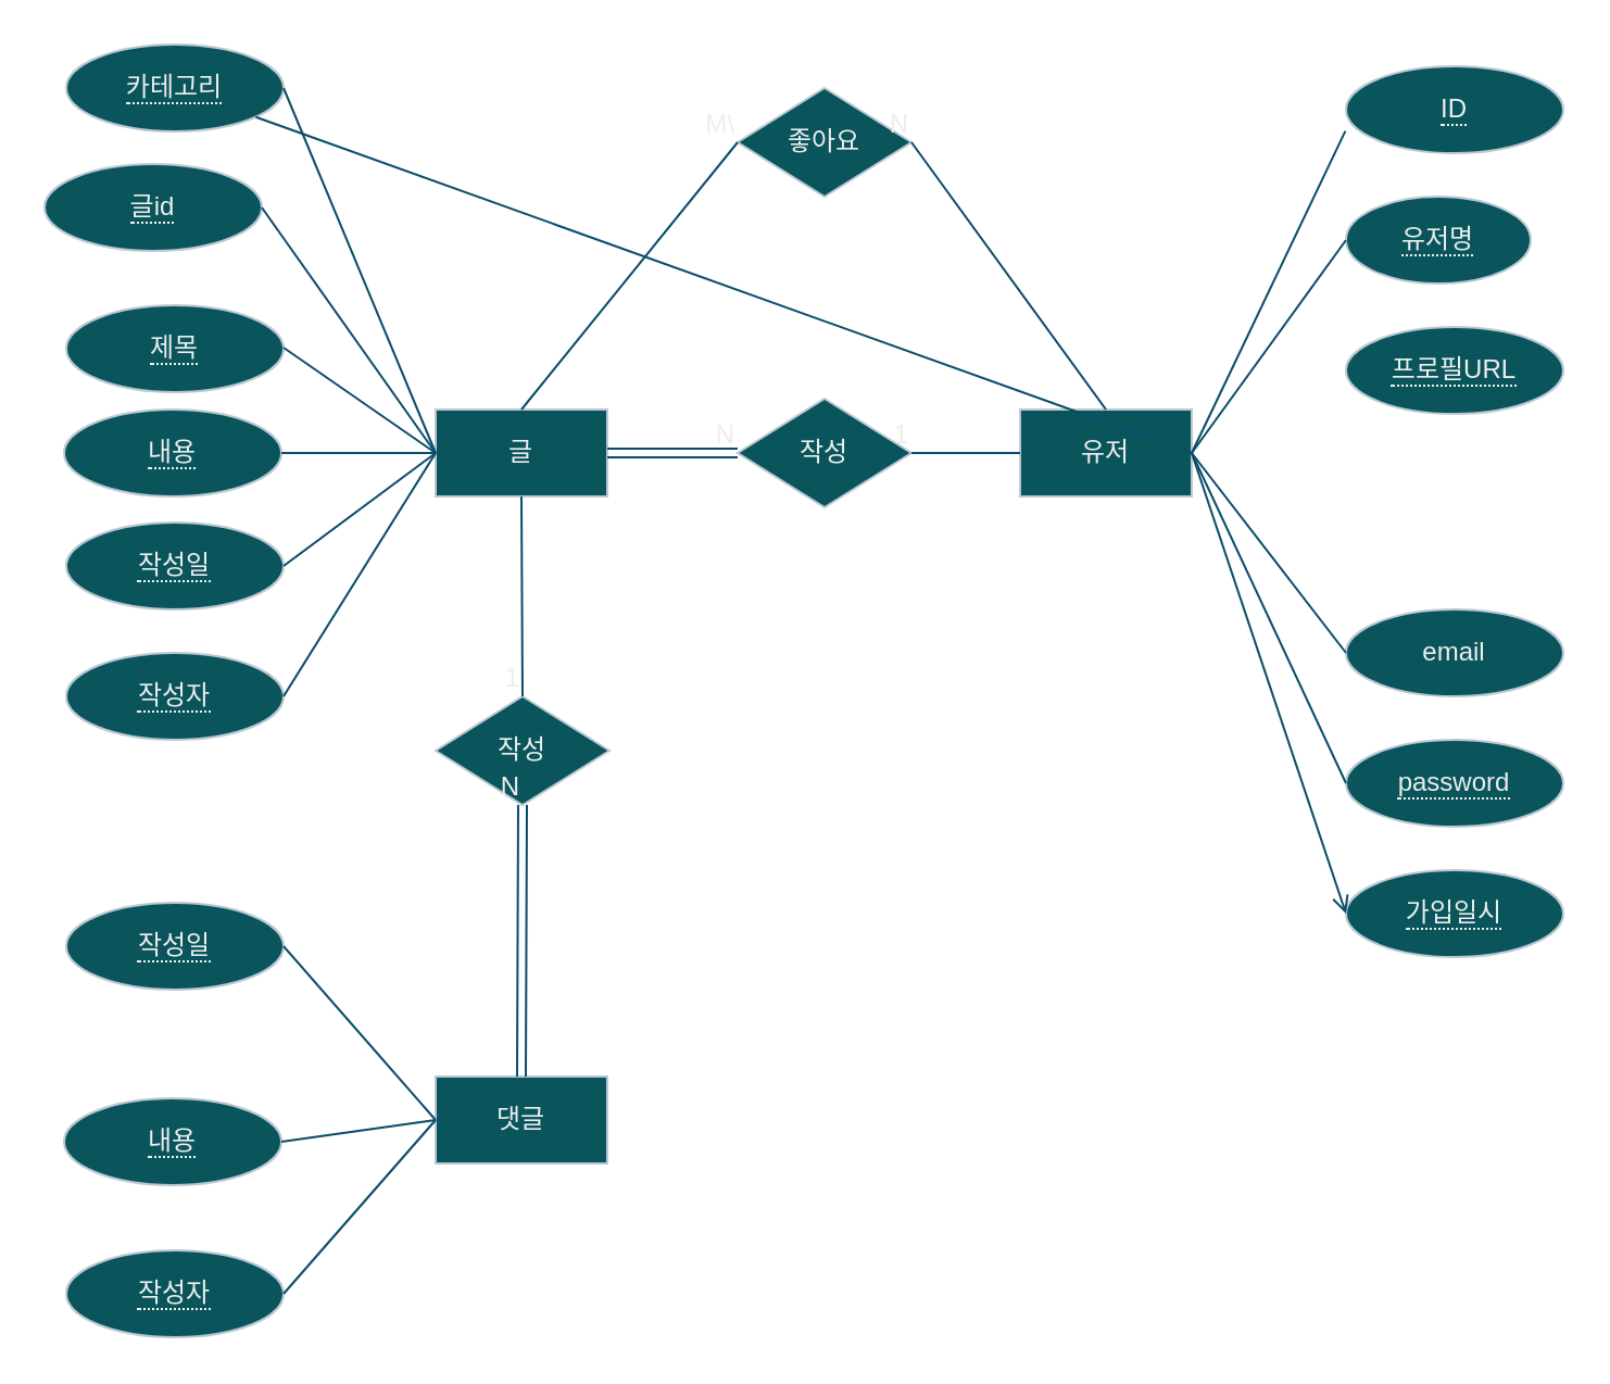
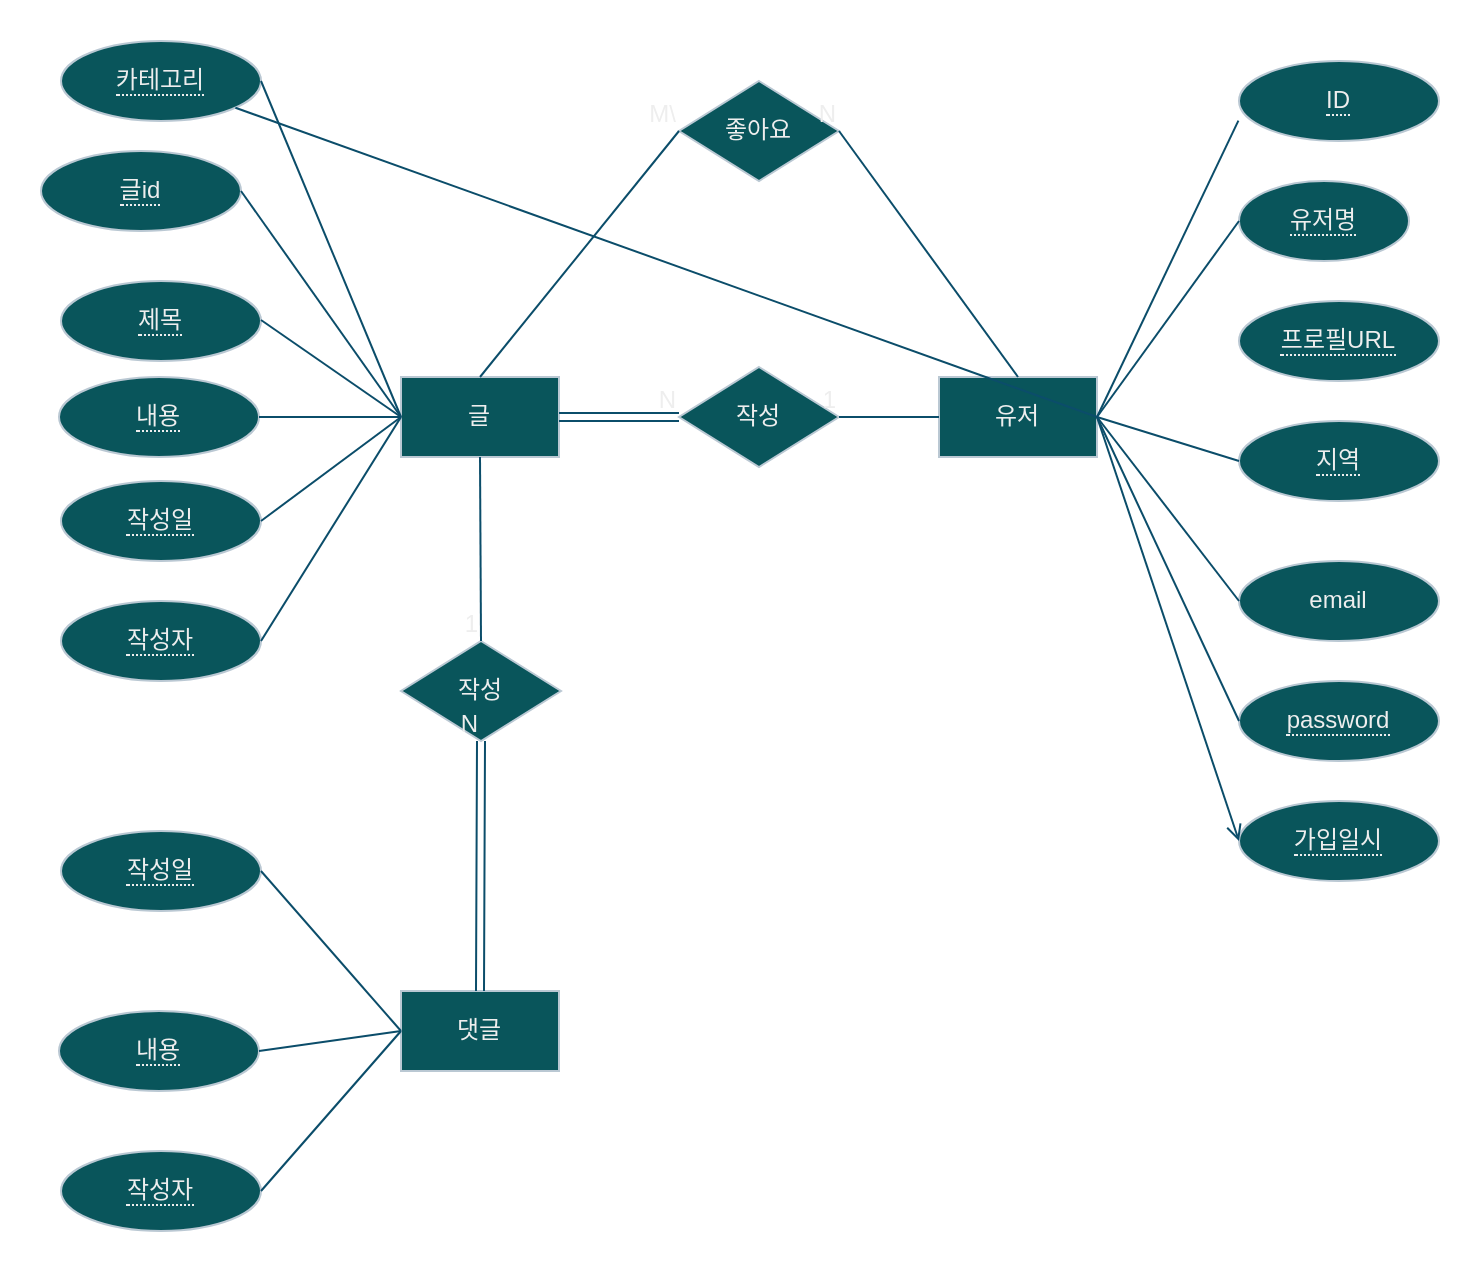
  <mxCell id="0" />
  <mxCell id="1" parent="0" />
  <mxCell id="2" value="&lt;span style=&quot;border-bottom: 1px dotted&quot;&gt;제목&lt;br&gt;&lt;/span&gt;" style="ellipse;whiteSpace=wrap;html=1;align=center;labelBackgroundColor=none;fillColor=#09555B;strokeColor=#BAC8D3;fontColor=#EEEEEE;" vertex="1" parent="1"><mxGeometry x="30" y="140" width="100" height="40" as="geometry" /></mxCell>
  <mxCell id="3" value="&lt;span style=&quot;border-bottom: 1px dotted&quot;&gt;내용&lt;/span&gt;" style="ellipse;whiteSpace=wrap;html=1;align=center;labelBackgroundColor=none;fillColor=#09555B;strokeColor=#BAC8D3;fontColor=#EEEEEE;" vertex="1" parent="1"><mxGeometry x="29" y="188" width="100" height="40" as="geometry" /></mxCell>
  <mxCell id="4" value="&lt;span style=&quot;border-bottom: 1px dotted&quot;&gt;작성일&lt;/span&gt;" style="ellipse;whiteSpace=wrap;html=1;align=center;labelBackgroundColor=none;fillColor=#09555B;strokeColor=#BAC8D3;fontColor=#EEEEEE;" vertex="1" parent="1"><mxGeometry x="30" y="240" width="100" height="40" as="geometry" /></mxCell>
  <mxCell id="5" value="&lt;span style=&quot;border-bottom: 1px dotted&quot;&gt;작성자&lt;/span&gt;" style="ellipse;whiteSpace=wrap;html=1;align=center;labelBackgroundColor=none;fillColor=#09555B;strokeColor=#BAC8D3;fontColor=#EEEEEE;" vertex="1" parent="1"><mxGeometry x="30" y="300" width="100" height="40" as="geometry" /></mxCell>
  <mxCell id="6" value="글" style="whiteSpace=wrap;html=1;align=center;labelBackgroundColor=none;fillColor=#09555B;strokeColor=#BAC8D3;fontColor=#EEEEEE;" vertex="1" parent="1"><mxGeometry x="200" y="188" width="79" height="40" as="geometry" /></mxCell>
  <mxCell id="7" value="" style="endArrow=none;html=1;rounded=0;entryX=0;entryY=0.5;entryDx=0;entryDy=0;labelBackgroundColor=none;fontColor=default;strokeColor=#0B4D6A;" edge="1" parent="1" target="6"><mxGeometry relative="1" as="geometry"><mxPoint x="130" y="159.5" as="sourcePoint" /><mxPoint x="290" y="159.5" as="targetPoint" /></mxGeometry></mxCell>
  <mxCell id="8" value="" style="endArrow=none;html=1;rounded=0;exitX=1;exitY=0.5;exitDx=0;exitDy=0;entryX=0;entryY=0.5;entryDx=0;entryDy=0;labelBackgroundColor=none;fontColor=default;strokeColor=#0B4D6A;" edge="1" parent="1" source="3" target="6"><mxGeometry relative="1" as="geometry"><mxPoint x="130" y="310" as="sourcePoint" /><mxPoint x="210" y="280" as="targetPoint" /></mxGeometry></mxCell>
  <mxCell id="9" value="" style="endArrow=none;html=1;rounded=0;exitX=1;exitY=0.5;exitDx=0;exitDy=0;entryX=0;entryY=0.5;entryDx=0;entryDy=0;labelBackgroundColor=none;fontColor=default;strokeColor=#0B4D6A;" edge="1" parent="1" source="4" target="6"><mxGeometry relative="1" as="geometry"><mxPoint x="140" y="260" as="sourcePoint" /><mxPoint x="210" y="290" as="targetPoint" /></mxGeometry></mxCell>
  <mxCell id="10" value="" style="endArrow=none;html=1;rounded=0;exitX=1;exitY=0.5;exitDx=0;exitDy=0;entryX=0;entryY=0.5;entryDx=0;entryDy=0;labelBackgroundColor=none;fontColor=default;strokeColor=#0B4D6A;" edge="1" parent="1" target="6"><mxGeometry relative="1" as="geometry"><mxPoint x="130" y="320" as="sourcePoint" /><mxPoint x="200" y="350" as="targetPoint" /></mxGeometry></mxCell>
  <mxCell id="11" value="&lt;span style=&quot;border-bottom: 1px dotted&quot;&gt;글id&lt;br&gt;&lt;/span&gt;" style="ellipse;whiteSpace=wrap;html=1;align=center;labelBackgroundColor=none;fillColor=#09555B;strokeColor=#BAC8D3;fontColor=#EEEEEE;" vertex="1" parent="1"><mxGeometry x="20" y="75" width="100" height="40" as="geometry" /></mxCell>
  <mxCell id="12" value="" style="endArrow=none;html=1;rounded=0;exitX=1;exitY=0.5;exitDx=0;exitDy=0;entryX=0;entryY=0.5;entryDx=0;entryDy=0;labelBackgroundColor=none;fontColor=default;strokeColor=#0B4D6A;" edge="1" parent="1" source="11" target="6"><mxGeometry relative="1" as="geometry"><mxPoint x="140" y="169.5" as="sourcePoint" /><mxPoint x="210" y="180" as="targetPoint" /></mxGeometry></mxCell>
  <mxCell id="13" value="&lt;span style=&quot;border-bottom: 1px dotted&quot;&gt;카테고리&lt;br&gt;&lt;/span&gt;" style="ellipse;whiteSpace=wrap;html=1;align=center;labelBackgroundColor=none;fillColor=#09555B;strokeColor=#BAC8D3;fontColor=#EEEEEE;" vertex="1" parent="1"><mxGeometry x="30" y="20" width="100" height="40" as="geometry" /></mxCell>
  <mxCell id="14" value="" style="endArrow=none;html=1;rounded=0;exitX=1;exitY=0.5;exitDx=0;exitDy=0;entryX=0;entryY=0.5;entryDx=0;entryDy=0;labelBackgroundColor=none;fontColor=default;strokeColor=#0B4D6A;" edge="1" parent="1" source="13" target="6"><mxGeometry relative="1" as="geometry"><mxPoint x="140" y="100" as="sourcePoint" /><mxPoint x="219" y="170" as="targetPoint" /></mxGeometry></mxCell>
  <mxCell id="15" value="유저" style="whiteSpace=wrap;html=1;align=center;labelBackgroundColor=none;fillColor=#09555B;strokeColor=#BAC8D3;fontColor=#EEEEEE;" vertex="1" parent="1"><mxGeometry x="469" y="188" width="79" height="40" as="geometry" /></mxCell>
  <mxCell id="16" value="&lt;span style=&quot;border-bottom: 1px dotted&quot;&gt;ID&lt;br&gt;&lt;/span&gt;" style="ellipse;whiteSpace=wrap;html=1;align=center;labelBackgroundColor=none;fillColor=#09555B;strokeColor=#BAC8D3;fontColor=#EEEEEE;" vertex="1" parent="1"><mxGeometry x="619" y="30" width="100" height="40" as="geometry" /></mxCell>
  <mxCell id="17" value="&lt;span style=&quot;border-bottom: 1px dotted&quot;&gt;유저명&lt;br&gt;&lt;/span&gt;" style="ellipse;whiteSpace=wrap;html=1;align=center;labelBackgroundColor=none;fillColor=#09555B;strokeColor=#BAC8D3;fontColor=#EEEEEE;" vertex="1" parent="1"><mxGeometry x="619" y="90" width="85" height="40" as="geometry" /></mxCell>
  <mxCell id="18" value="&lt;span style=&quot;border-bottom: 1px dotted&quot;&gt;프로필URL&lt;br&gt;&lt;/span&gt;" style="ellipse;whiteSpace=wrap;html=1;align=center;labelBackgroundColor=none;fillColor=#09555B;strokeColor=#BAC8D3;fontColor=#EEEEEE;" vertex="1" parent="1"><mxGeometry x="619" y="150" width="100" height="40" as="geometry" /></mxCell>
+ <mxCell id="19" value="&lt;span style=&quot;border-bottom: 1px dotted&quot;&gt;지역&lt;br&gt;&lt;/span&gt;" style="ellipse;whiteSpace=wrap;html=1;align=center;labelBackgroundColor=none;fillColor=#09555B;strokeColor=#BAC8D3;fontColor=#EEEEEE;" vertex="1" parent="1"><mxGeometry x="619" y="210" width="100" height="40" as="geometry" /></mxCell>
  <mxCell id="20" value="email" style="ellipse;whiteSpace=wrap;html=1;align=center;labelBackgroundColor=none;fillColor=#09555B;strokeColor=#BAC8D3;fontColor=#EEEEEE;" vertex="1" parent="1"><mxGeometry x="619" y="280" width="100" height="40" as="geometry" /></mxCell>
  <mxCell id="21" value="&lt;span style=&quot;border-bottom: 1px dotted&quot;&gt;password&lt;br&gt;&lt;/span&gt;" style="ellipse;whiteSpace=wrap;html=1;align=center;labelBackgroundColor=none;fillColor=#09555B;strokeColor=#BAC8D3;fontColor=#EEEEEE;" vertex="1" parent="1"><mxGeometry x="619" y="340" width="100" height="40" as="geometry" /></mxCell>
  <mxCell id="22" value="&lt;span style=&quot;border-bottom: 1px dotted&quot;&gt;가입일시&lt;br&gt;&lt;/span&gt;" style="ellipse;whiteSpace=wrap;html=1;align=center;labelBackgroundColor=none;fillColor=#09555B;strokeColor=#BAC8D3;fontColor=#EEEEEE;" vertex="1" parent="1"><mxGeometry x="619" y="400" width="100" height="40" as="geometry" /></mxCell>
  <mxCell id="23" value="" style="endArrow=none;html=1;rounded=0;entryX=-0.003;entryY=0.746;entryDx=0;entryDy=0;entryPerimeter=0;exitX=1;exitY=0.5;exitDx=0;exitDy=0;labelBackgroundColor=none;fontColor=default;strokeColor=#0B4D6A;" edge="1" parent="1" source="15" target="16"><mxGeometry width="50" height="50" relative="1" as="geometry"><mxPoint x="419" y="370" as="sourcePoint" /><mxPoint x="469" y="320" as="targetPoint" /></mxGeometry></mxCell>
  <mxCell id="24" value="" style="endArrow=none;html=1;rounded=0;entryX=0;entryY=0.5;entryDx=0;entryDy=0;exitX=1;exitY=0.5;exitDx=0;exitDy=0;labelBackgroundColor=none;fontColor=default;strokeColor=#0B4D6A;" edge="1" parent="1" source="15" target="17"><mxGeometry width="50" height="50" relative="1" as="geometry"><mxPoint x="539" y="288" as="sourcePoint" /><mxPoint x="610" y="140" as="targetPoint" /></mxGeometry></mxCell>
  <mxCell id="25" value="" style="endArrow=none;html=1;rounded=0;exitX=1;exitY=0.5;exitDx=0;exitDy=0;labelBackgroundColor=none;fontColor=default;strokeColor=#0B4D6A;" edge="1" parent="1" source="15" target="13"><mxGeometry width="50" height="50" relative="1" as="geometry"><mxPoint x="558" y="218" as="sourcePoint" /><mxPoint x="629" y="120" as="targetPoint" /></mxGeometry></mxCell>
  <mxCell id="26" value="" style="endArrow=none;html=1;rounded=0;entryX=0;entryY=0.5;entryDx=0;entryDy=0;exitX=1;exitY=0.5;exitDx=0;exitDy=0;labelBackgroundColor=none;fontColor=default;strokeColor=#0B4D6A;" edge="1" parent="1" source="15" target="20"><mxGeometry width="50" height="50" relative="1" as="geometry"><mxPoint x="569" y="218" as="sourcePoint" /><mxPoint x="640" y="180" as="targetPoint" /></mxGeometry></mxCell>
  <mxCell id="27" value="" style="endArrow=none;html=1;rounded=0;entryX=0;entryY=0.5;entryDx=0;entryDy=0;exitX=1;exitY=0.5;exitDx=0;exitDy=0;labelBackgroundColor=none;fontColor=default;strokeColor=#0B4D6A;" edge="1" parent="1" source="15" target="21"><mxGeometry width="50" height="50" relative="1" as="geometry"><mxPoint x="568" y="228" as="sourcePoint" /><mxPoint x="639" y="190" as="targetPoint" /></mxGeometry></mxCell>
  <mxCell id="28" value="" style="endArrow=open;html=1;rounded=0;entryX=0;entryY=0.5;entryDx=0;entryDy=0;exitX=1;exitY=0.5;exitDx=0;exitDy=0;labelBackgroundColor=none;fontColor=default;strokeColor=#0B4D6A;" edge="1" parent="1" source="15" target="22"><mxGeometry width="50" height="50" relative="1" as="geometry"><mxPoint x="578" y="238" as="sourcePoint" /><mxPoint x="649" y="200" as="targetPoint" /></mxGeometry></mxCell>
+ <mxCell id="29" value="" style="endArrow=none;html=1;rounded=0;entryX=0;entryY=0.5;entryDx=0;entryDy=0;exitX=1;exitY=0.5;exitDx=0;exitDy=0;labelBackgroundColor=none;fontColor=default;strokeColor=#0B4D6A;" edge="1" parent="1" source="15" target="19"><mxGeometry width="50" height="50" relative="1" as="geometry"><mxPoint x="558" y="218" as="sourcePoint" /><mxPoint x="629" y="180" as="targetPoint" /></mxGeometry></mxCell>
  <mxCell id="30" value="댓글" style="whiteSpace=wrap;html=1;align=center;labelBackgroundColor=none;fillColor=#09555B;strokeColor=#BAC8D3;fontColor=#EEEEEE;" vertex="1" parent="1"><mxGeometry x="200" y="495" width="79" height="40" as="geometry" /></mxCell>
  <mxCell id="31" value="&lt;span style=&quot;border-bottom: 1px dotted&quot;&gt;내용&lt;/span&gt;" style="ellipse;whiteSpace=wrap;html=1;align=center;labelBackgroundColor=none;fillColor=#09555B;strokeColor=#BAC8D3;fontColor=#EEEEEE;" vertex="1" parent="1"><mxGeometry x="29" y="505" width="100" height="40" as="geometry" /></mxCell>
  <mxCell id="32" value="&lt;span style=&quot;border-bottom: 1px dotted&quot;&gt;작성자&lt;/span&gt;" style="ellipse;whiteSpace=wrap;html=1;align=center;labelBackgroundColor=none;fillColor=#09555B;strokeColor=#BAC8D3;fontColor=#EEEEEE;" vertex="1" parent="1"><mxGeometry x="30" y="575" width="100" height="40" as="geometry" /></mxCell>
  <mxCell id="33" value="&lt;span style=&quot;border-bottom: 1px dotted&quot;&gt;작성일&lt;/span&gt;" style="ellipse;whiteSpace=wrap;html=1;align=center;labelBackgroundColor=none;fillColor=#09555B;strokeColor=#BAC8D3;fontColor=#EEEEEE;" vertex="1" parent="1"><mxGeometry x="30" y="415" width="100" height="40" as="geometry" /></mxCell>
  <mxCell id="34" value="" style="endArrow=none;html=1;rounded=0;exitX=1;exitY=0.5;exitDx=0;exitDy=0;entryX=0;entryY=0.5;entryDx=0;entryDy=0;labelBackgroundColor=none;fontColor=default;strokeColor=#0B4D6A;" edge="1" parent="1" source="31" target="30"><mxGeometry relative="1" as="geometry"><mxPoint x="159" y="667" as="sourcePoint" /><mxPoint x="229" y="555" as="targetPoint" /></mxGeometry></mxCell>
  <mxCell id="35" value="" style="endArrow=none;html=1;rounded=0;exitX=1;exitY=0.5;exitDx=0;exitDy=0;entryX=0;entryY=0.5;entryDx=0;entryDy=0;labelBackgroundColor=none;fontColor=default;strokeColor=#0B4D6A;" edge="1" parent="1" source="33" target="30"><mxGeometry relative="1" as="geometry"><mxPoint x="169" y="677" as="sourcePoint" /><mxPoint x="239" y="565" as="targetPoint" /></mxGeometry></mxCell>
  <mxCell id="36" value="" style="endArrow=none;html=1;rounded=0;exitX=1;exitY=0.5;exitDx=0;exitDy=0;entryX=0;entryY=0.5;entryDx=0;entryDy=0;labelBackgroundColor=none;fontColor=default;strokeColor=#0B4D6A;" edge="1" parent="1" source="32" target="30"><mxGeometry relative="1" as="geometry"><mxPoint x="179" y="687" as="sourcePoint" /><mxPoint x="249" y="575" as="targetPoint" /></mxGeometry></mxCell>
  <mxCell id="37" value="작성" style="rhombus;whiteSpace=wrap;html=1;labelBackgroundColor=none;fillColor=#09555B;strokeColor=#BAC8D3;fontColor=#EEEEEE;" vertex="1" parent="1"><mxGeometry x="339" y="183" width="80" height="50" as="geometry" /></mxCell>
  <mxCell id="38" value="작성" style="rhombus;whiteSpace=wrap;html=1;labelBackgroundColor=none;fillColor=#09555B;strokeColor=#BAC8D3;fontColor=#EEEEEE;" vertex="1" parent="1"><mxGeometry x="200" y="320" width="80" height="50" as="geometry" /></mxCell>
  <mxCell id="39" value="" style="endArrow=none;html=1;rounded=0;exitX=0;exitY=0.5;exitDx=0;exitDy=0;entryX=1;entryY=0.5;entryDx=0;entryDy=0;labelBackgroundColor=none;fontColor=default;strokeColor=#0B4D6A;" edge="1" parent="1" source="15" target="37"><mxGeometry relative="1" as="geometry"><mxPoint x="243" y="290" as="sourcePoint" /><mxPoint x="403" y="290" as="targetPoint" /></mxGeometry></mxCell>
  <mxCell id="40" value="1" style="resizable=0;html=1;whiteSpace=wrap;align=right;verticalAlign=bottom;labelBackgroundColor=none;fillColor=#09555B;strokeColor=#BAC8D3;fontColor=#EEEEEE;" connectable="0" vertex="1" parent="39"><mxGeometry x="1" relative="1" as="geometry" /></mxCell>
  <mxCell id="41" value="" style="shape=link;html=1;rounded=0;exitX=1;exitY=0.5;exitDx=0;exitDy=0;entryX=0;entryY=0.5;entryDx=0;entryDy=0;labelBackgroundColor=none;fontColor=default;strokeColor=#0B4D6A;" edge="1" parent="1" source="6" target="37"><mxGeometry relative="1" as="geometry"><mxPoint x="129" y="630" as="sourcePoint" /><mxPoint x="289" y="630" as="targetPoint" /></mxGeometry></mxCell>
  <mxCell id="42" value="N" style="resizable=0;html=1;whiteSpace=wrap;align=right;verticalAlign=bottom;labelBackgroundColor=none;fillColor=#09555B;strokeColor=#BAC8D3;fontColor=#EEEEEE;" connectable="0" vertex="1" parent="41"><mxGeometry x="1" relative="1" as="geometry" /></mxCell>
  <mxCell id="43" value="" style="endArrow=none;html=1;rounded=0;exitX=0.5;exitY=1;exitDx=0;exitDy=0;entryX=0.5;entryY=0;entryDx=0;entryDy=0;labelBackgroundColor=none;fontColor=default;strokeColor=#0B4D6A;" edge="1" parent="1" source="6" target="38"><mxGeometry relative="1" as="geometry"><mxPoint x="479" y="218" as="sourcePoint" /><mxPoint x="239" y="390" as="targetPoint" /></mxGeometry></mxCell>
  <mxCell id="44" value="1" style="resizable=0;html=1;whiteSpace=wrap;align=right;verticalAlign=bottom;labelBackgroundColor=none;fillColor=#09555B;strokeColor=#BAC8D3;fontColor=#EEEEEE;" connectable="0" vertex="1" parent="43"><mxGeometry x="1" relative="1" as="geometry" /></mxCell>
  <mxCell id="45" value="" style="shape=link;html=1;rounded=0;exitX=0.5;exitY=0;exitDx=0;exitDy=0;entryX=0.5;entryY=1;entryDx=0;entryDy=0;labelBackgroundColor=none;fontColor=default;strokeColor=#0B4D6A;" edge="1" parent="1" source="30" target="38"><mxGeometry relative="1" as="geometry"><mxPoint x="289" y="218" as="sourcePoint" /><mxPoint x="349" y="218" as="targetPoint" /></mxGeometry></mxCell>
  <mxCell id="46" value="N" style="resizable=0;html=1;whiteSpace=wrap;align=right;verticalAlign=bottom;labelBackgroundColor=none;fillColor=#09555B;strokeColor=#BAC8D3;fontColor=#EEEEEE;" connectable="0" vertex="1" parent="45"><mxGeometry x="1" relative="1" as="geometry" /></mxCell>
  <mxCell id="47" value="좋아요" style="rhombus;whiteSpace=wrap;html=1;labelBackgroundColor=none;fillColor=#09555B;strokeColor=#BAC8D3;fontColor=#EEEEEE;" vertex="1" parent="1"><mxGeometry x="339" y="40" width="80" height="50" as="geometry" /></mxCell>
  <mxCell id="48" value="" style="endArrow=none;html=1;rounded=0;exitX=0.5;exitY=0;exitDx=0;exitDy=0;entryX=1;entryY=0.5;entryDx=0;entryDy=0;labelBackgroundColor=none;fontColor=default;strokeColor=#0B4D6A;" edge="1" parent="1" source="15" target="47"><mxGeometry relative="1" as="geometry"><mxPoint x="289" y="120" as="sourcePoint" /><mxPoint x="449" y="120" as="targetPoint" /></mxGeometry></mxCell>
  <mxCell id="49" value="N" style="resizable=0;html=1;whiteSpace=wrap;align=right;verticalAlign=bottom;labelBackgroundColor=none;fillColor=#09555B;strokeColor=#BAC8D3;fontColor=#EEEEEE;" connectable="0" vertex="1" parent="48"><mxGeometry x="1" relative="1" as="geometry" /></mxCell>
  <mxCell id="50" value="" style="endArrow=none;html=1;rounded=0;exitX=0.5;exitY=0;exitDx=0;exitDy=0;entryX=0;entryY=0.5;entryDx=0;entryDy=0;labelBackgroundColor=none;fontColor=default;strokeColor=#0B4D6A;" edge="1" parent="1" source="6" target="47"><mxGeometry relative="1" as="geometry"><mxPoint x="290" y="183" as="sourcePoint" /><mxPoint x="200" y="60" as="targetPoint" /></mxGeometry></mxCell>
  <mxCell id="51" value="M\" style="resizable=0;html=1;whiteSpace=wrap;align=right;verticalAlign=bottom;labelBackgroundColor=none;fillColor=#09555B;strokeColor=#BAC8D3;fontColor=#EEEEEE;" connectable="0" vertex="1" parent="50"><mxGeometry x="1" relative="1" as="geometry" /></mxCell>
